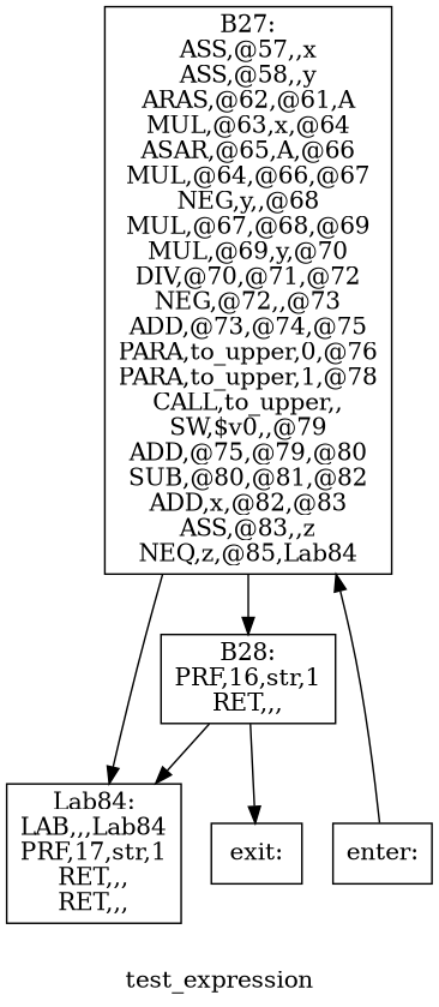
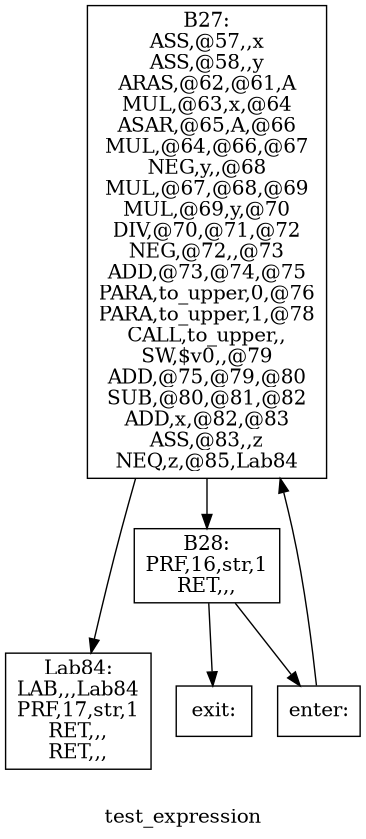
  digraph {
    label=test_expression
    node [shape=box]
    n1 [label="B27:\nASS,@57,,x\nASS,@58,,y\nARAS,@62,@61,A\nMUL,@63,x,@64\nASAR,@65,A,@66\nMUL,@64,@66,@67\nNEG,y,,@68\nMUL,@67,@68,@69\nMUL,@69,y,@70\nDIV,@70,@71,@72\nNEG,@72,,@73\nADD,@73,@74,@75\nPARA,to_upper,0,@76\nPARA,to_upper,1,@78\nCALL,to_upper,,\nSW,$v0,,@79\nADD,@75,@79,@80\nSUB,@80,@81,@82\nADD,x,@82,@83\nASS,@83,,z\nNEQ,z,@85,Lab84\n"]
    n2 [label="B28:\nPRF,16,str,1\nRET,,,\n"]
    n3 [label="Lab84:\nLAB,,,Lab84\nPRF,17,str,1\nRET,,,\nRET,,,\n"]
    n4 [label="exit:\n"]
    n5 [label="enter:\n"]
    n1 -> n2
    n1 -> n3
-   n2 -> n3
+   n2 -> n5
    n2 -> n4
    n5 -> n1
  }
